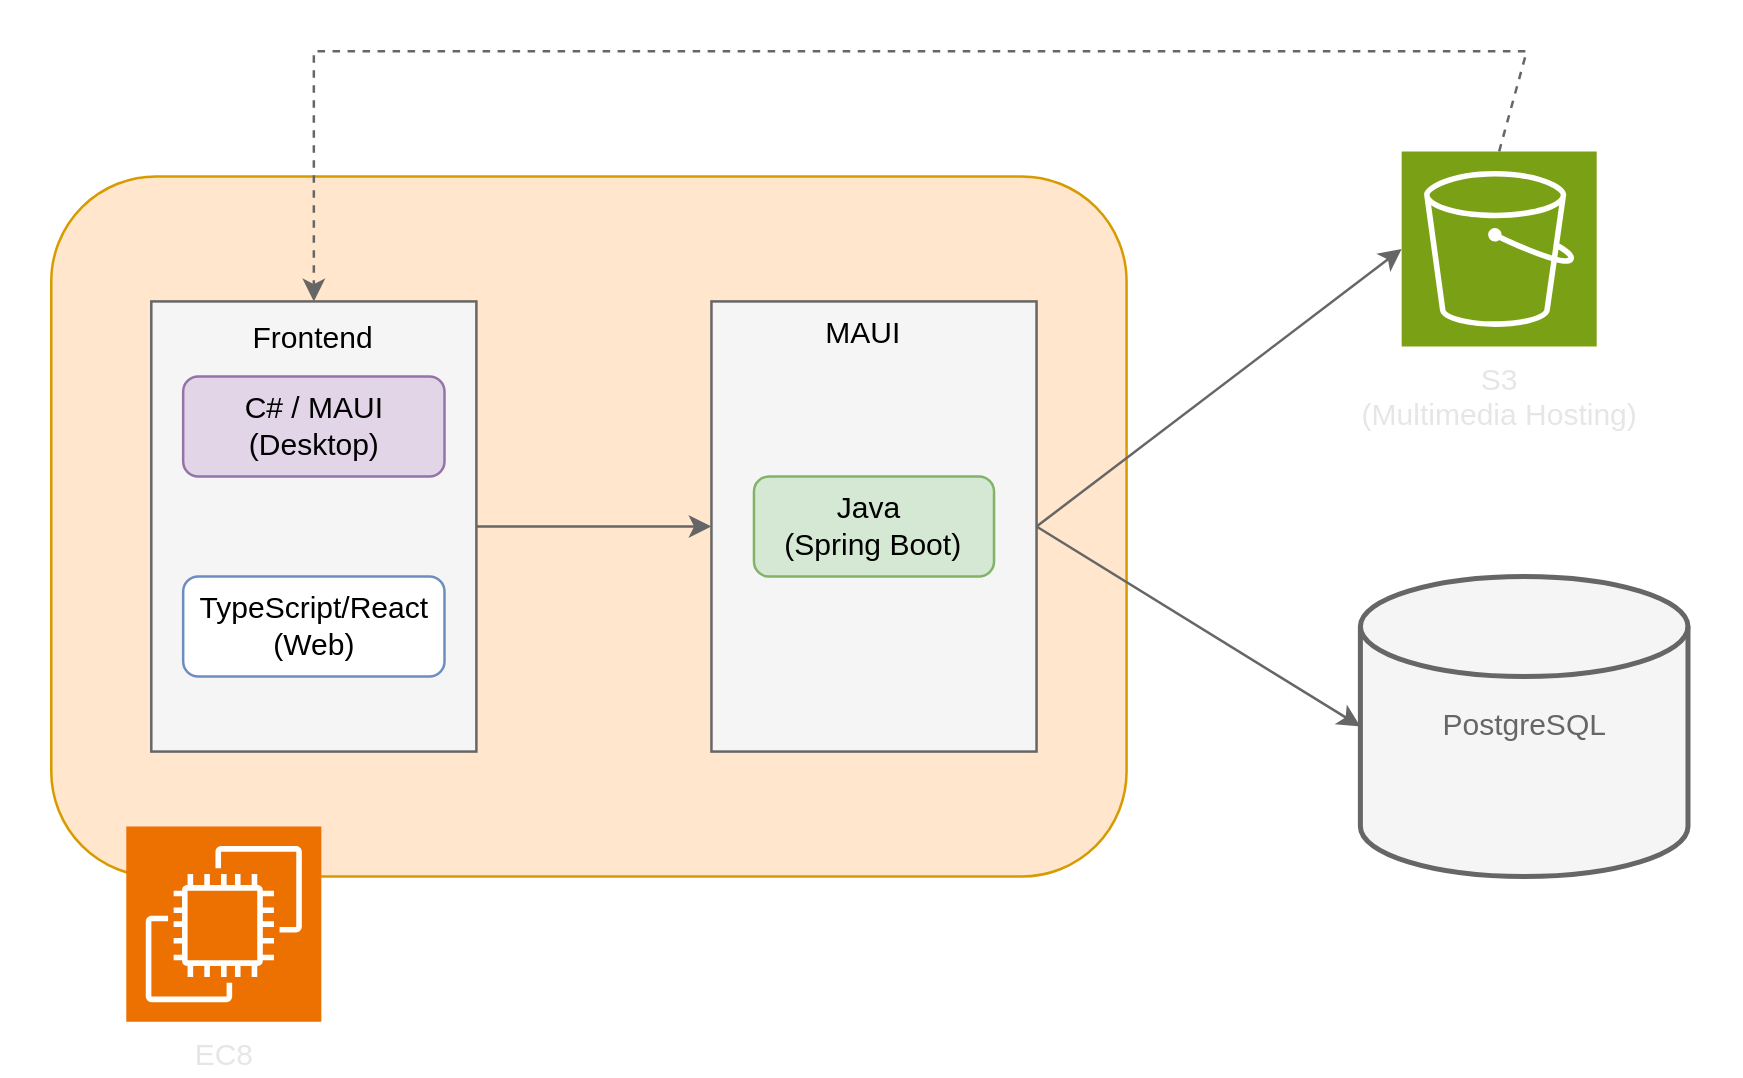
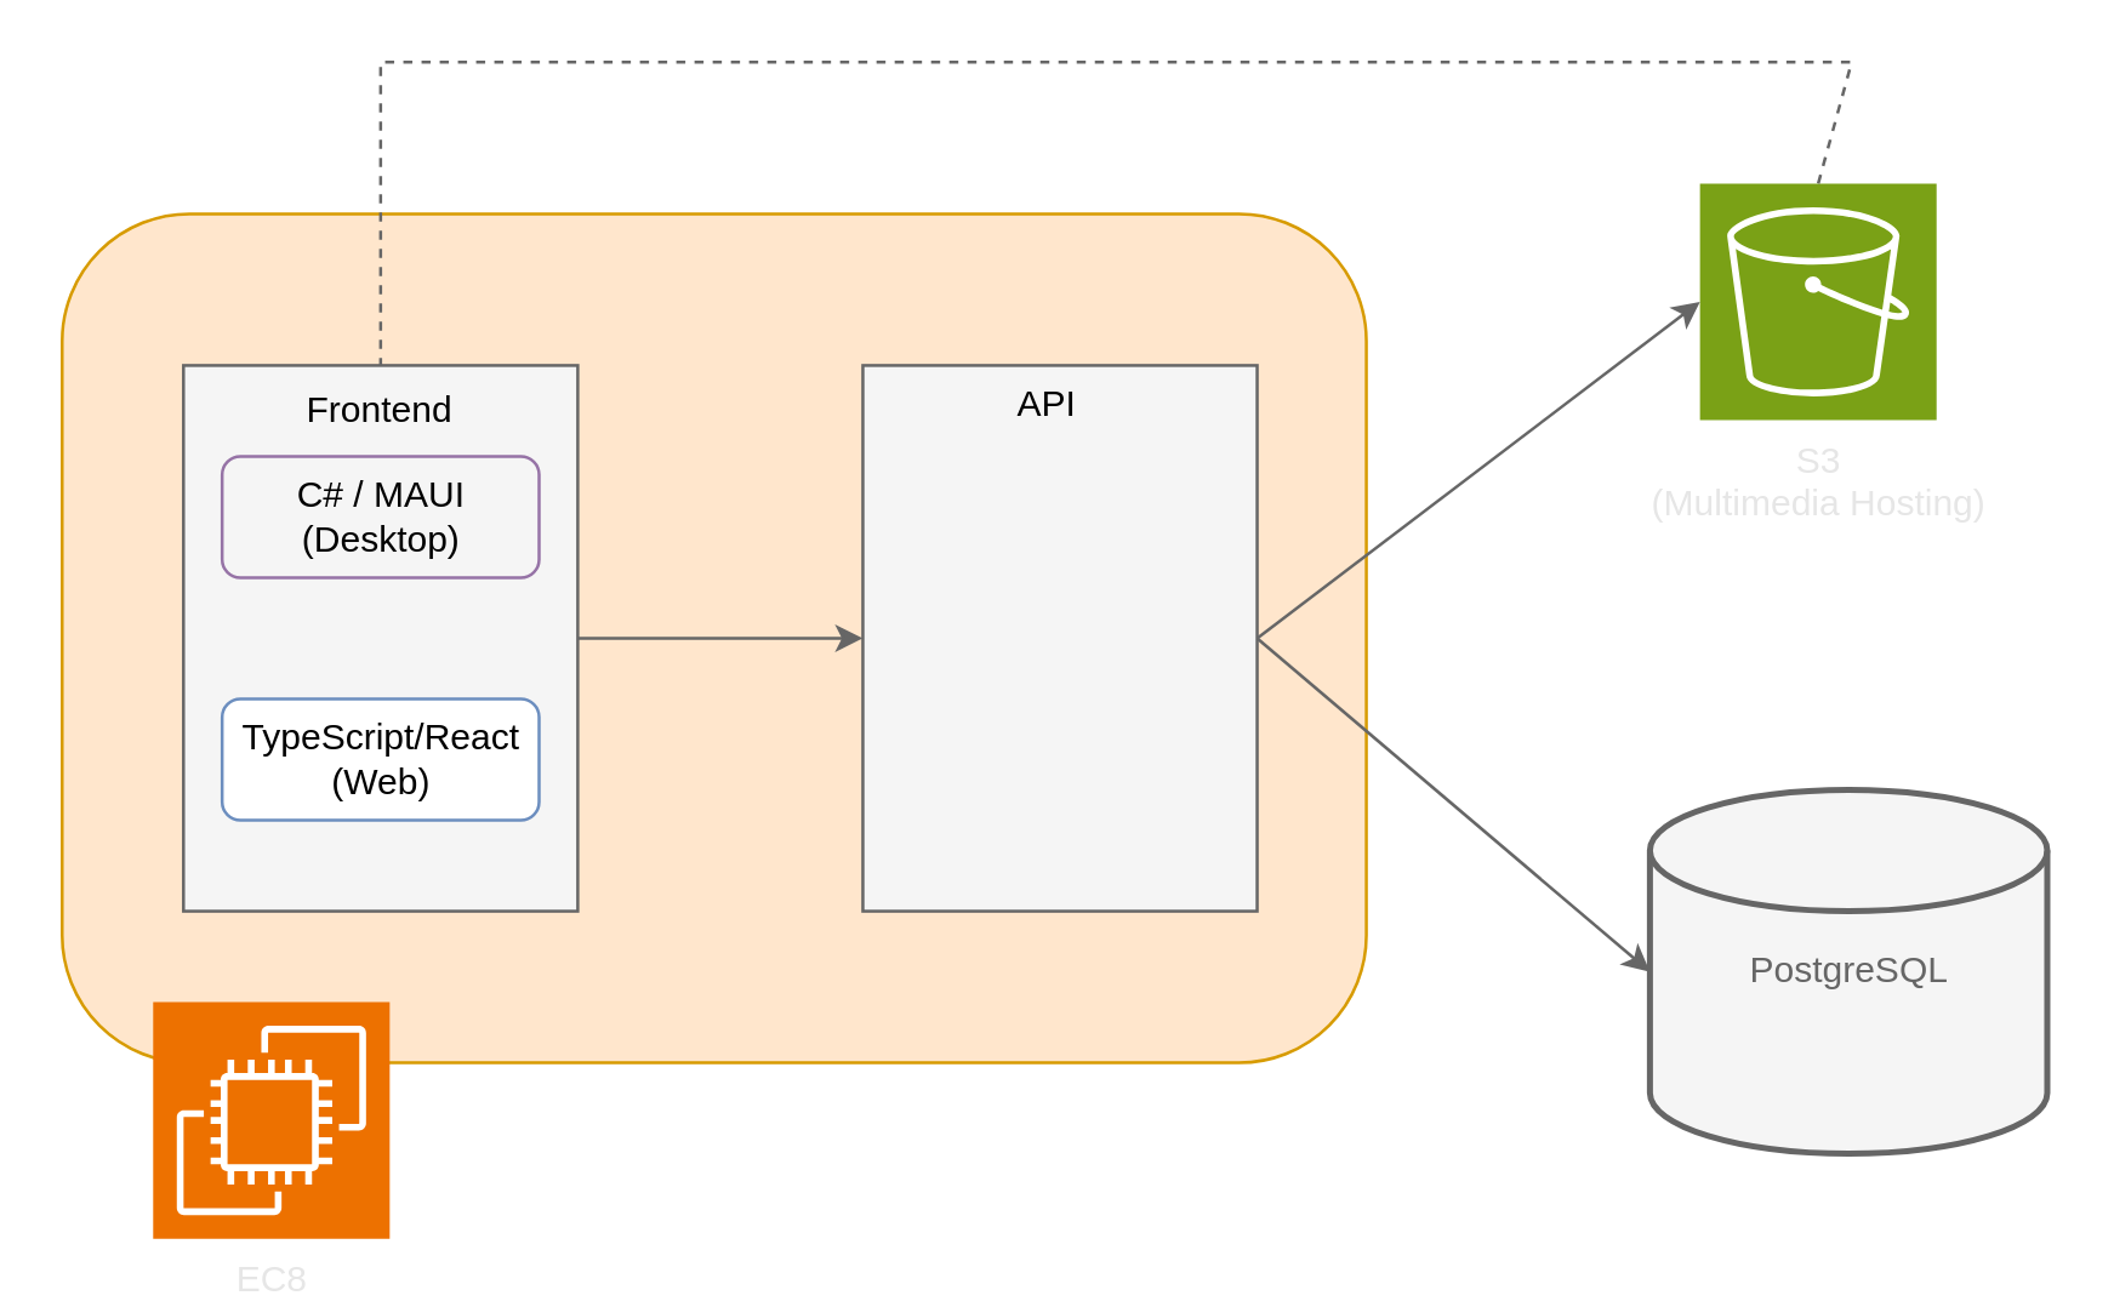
  <mxCell id="0" />
  <mxCell id="1" parent="0" />
  <mxCell id="2" value="&lt;font color=&quot;#e6e6e6&quot;&gt;S3&lt;br&gt;(Multimedia Hosting)&lt;/font&gt;" style="sketch=0;points=[[0,0,0],[0.25,0,0],[0.5,0,0],[0.75,0,0],[1,0,0],[0,1,0],[0.25,1,0],[0.5,1,0],[0.75,1,0],[1,1,0],[0,0.25,0],[0,0.5,0],[0,0.75,0],[1,0.25,0],[1,0.5,0],[1,0.75,0]];outlineConnect=0;fontColor=#232F3E;fillColor=#7AA116;strokeColor=#ffffff;dashed=0;verticalLabelPosition=bottom;verticalAlign=top;align=center;html=1;fontSize=12;fontStyle=0;aspect=fixed;shape=mxgraph.aws4.resourceIcon;resIcon=mxgraph.aws4.s3;" parent="1" vertex="1"><mxGeometry x="560" y="60" width="78" height="78" as="geometry" /></mxCell>
  <mxCell id="3" value="" style="rounded=1;whiteSpace=wrap;html=1;fillColor=#ffe6cc;strokeColor=#d79b00;" vertex="1" parent="1"><mxGeometry x="20" y="70" width="430" height="280" as="geometry" /></mxCell>
  <mxCell id="4" value="&lt;font color=&quot;#e6e6e6&quot;&gt;EC8&lt;/font&gt;" style="sketch=0;points=[[0,0,0],[0.25,0,0],[0.5,0,0],[0.75,0,0],[1,0,0],[0,1,0],[0.25,1,0],[0.5,1,0],[0.75,1,0],[1,1,0],[0,0.25,0],[0,0.5,0],[0,0.75,0],[1,0.25,0],[1,0.5,0],[1,0.75,0]];outlineConnect=0;fontColor=#232F3E;fillColor=#ED7100;strokeColor=#ffffff;dashed=0;verticalLabelPosition=bottom;verticalAlign=top;align=center;html=1;fontSize=12;fontStyle=0;aspect=fixed;shape=mxgraph.aws4.resourceIcon;resIcon=mxgraph.aws4.ec2;" vertex="1" parent="1"><mxGeometry x="50" y="330" width="78" height="78" as="geometry" /></mxCell>
- <mxCell id="5" value="&lt;font color=&quot;#666666&quot;&gt;PostgreSQL&lt;/font&gt;" style="strokeWidth=2;html=1;shape=mxgraph.flowchart.database;whiteSpace=wrap;fillColor=#f5f5f5;fontColor=#333333;strokeColor=#666666;" vertex="1" parent="1"><mxGeometry x="543.5" y="230" width="131" height="120" as="geometry" /></mxCell>
+ <mxCell id="5" value="&lt;font color=&quot;#666666&quot;&gt;PostgreSQL&lt;/font&gt;" style="strokeWidth=2;html=1;shape=mxgraph.flowchart.database;whiteSpace=wrap;fillColor=#f5f5f5;fontColor=#333333;strokeColor=#666666;" vertex="1" parent="1"><mxGeometry x="543.5" y="260" width="131" height="120" as="geometry" /></mxCell>
  <mxCell id="6" value="&lt;div&gt;&lt;br&gt;&lt;/div&gt;" style="rounded=0;whiteSpace=wrap;html=1;fillColor=#f5f5f5;fontColor=#333333;strokeColor=#666666;" vertex="1" parent="1"><mxGeometry x="284" y="120" width="130" height="180" as="geometry" /></mxCell>
- <mxCell id="7" value="&lt;div&gt;MAUI&lt;/div&gt;" style="text;html=1;align=center;verticalAlign=middle;whiteSpace=wrap;rounded=0;" vertex="1" parent="1"><mxGeometry x="315" y="118" width="60" height="30" as="geometry" /></mxCell>
- <mxCell id="8" value="&lt;div&gt;Java&amp;nbsp;&lt;/div&gt;&lt;div&gt;(Spring Boot)&lt;/div&gt;" style="rounded=1;whiteSpace=wrap;html=1;fillColor=#d5e8d4;strokeColor=#82b366;" vertex="1" parent="1"><mxGeometry x="301" y="190" width="96" height="40" as="geometry" /></mxCell>
+ <mxCell id="7" value="&lt;div&gt;API&lt;/div&gt;" style="text;html=1;align=center;verticalAlign=middle;whiteSpace=wrap;rounded=0;" vertex="1" parent="1"><mxGeometry x="315" y="118" width="60" height="30" as="geometry" /></mxCell>
  <mxCell id="9" style="edgeStyle=orthogonalEdgeStyle;rounded=0;orthogonalLoop=1;jettySize=auto;html=1;strokeColor=#666666;" edge="1" parent="1" source="10" target="6"><mxGeometry relative="1" as="geometry" /></mxCell>
  <mxCell id="10" value="" style="rounded=0;whiteSpace=wrap;html=1;fillColor=#f5f5f5;fontColor=#333333;strokeColor=#666666;" vertex="1" parent="1"><mxGeometry x="60" y="120" width="130" height="180" as="geometry" /></mxCell>
  <mxCell id="11" value="Frontend" style="text;html=1;align=center;verticalAlign=middle;whiteSpace=wrap;rounded=0;" vertex="1" parent="1"><mxGeometry x="95" y="120" width="60" height="30" as="geometry" /></mxCell>
- <mxCell id="12" value="&lt;div&gt;C# / MAUI &lt;br&gt;&lt;/div&gt;&lt;div&gt;(Desktop)&lt;br&gt;&lt;/div&gt;" style="rounded=1;whiteSpace=wrap;html=1;fillColor=#e1d5e7;strokeColor=#9673a6;" vertex="1" parent="1"><mxGeometry x="72.75" y="150" width="104.5" height="40" as="geometry" /></mxCell>
+ <mxCell id="12" value="&lt;div&gt;C# / MAUI &lt;br&gt;&lt;/div&gt;&lt;div&gt;(Desktop)&lt;br&gt;&lt;/div&gt;" style="rounded=1;whiteSpace=wrap;html=1;fillColor=#f5f5f5;strokeColor=#9673a6;" vertex="1" parent="1"><mxGeometry x="72.75" y="150" width="104.5" height="40" as="geometry" /></mxCell>
  <mxCell id="13" value="&lt;div&gt;TypeScript/React&lt;br&gt;&lt;/div&gt;&lt;div&gt;(Web)&lt;br&gt;&lt;/div&gt;" style="rounded=1;whiteSpace=wrap;html=1;fillColor=#ffffff;strokeColor=#6c8ebf;" vertex="1" parent="1"><mxGeometry x="72.75" y="230" width="104.5" height="40" as="geometry" /></mxCell>
  <mxCell id="14" value="" style="endArrow=classic;html=1;rounded=0;entryX=0;entryY=0.5;entryDx=0;entryDy=0;entryPerimeter=0;exitX=1;exitY=0.5;exitDx=0;exitDy=0;strokeColor=#666666;" edge="1" parent="1" source="6" target="2"><mxGeometry width="50" height="50" relative="1" as="geometry"><mxPoint x="414" y="210" as="sourcePoint" /><mxPoint x="464" y="160" as="targetPoint" /></mxGeometry></mxCell>
- <mxCell id="15" value="" style="endArrow=classic;html=1;rounded=0;dashed=1;exitX=0.5;exitY=0;exitDx=0;exitDy=0;exitPerimeter=0;entryX=0.5;entryY=0;entryDx=0;entryDy=0;strokeColor=#666666;" edge="1" parent="1" source="2" target="11"><mxGeometry width="50" height="50" relative="1" as="geometry"><mxPoint x="584" y="50" as="sourcePoint" /><mxPoint x="634" y="0" as="targetPoint" /><Array as="points"><mxPoint x="610" y="20" /><mxPoint x="125" y="20" /></Array></mxGeometry></mxCell>
+ <mxCell id="15" value="" style="endArrow=none;html=1;rounded=0;dashed=1;exitX=0.5;exitY=0;exitDx=0;exitDy=0;exitPerimeter=0;entryX=0.5;entryY=0;entryDx=0;entryDy=0;strokeColor=#666666;" edge="1" parent="1" source="2" target="11"><mxGeometry width="50" height="50" relative="1" as="geometry"><mxPoint x="584" y="50" as="sourcePoint" /><mxPoint x="634" y="0" as="targetPoint" /><Array as="points"><mxPoint x="610" y="20" /><mxPoint x="125" y="20" /></Array></mxGeometry></mxCell>
  <mxCell id="16" value="" style="endArrow=classic;html=1;rounded=0;entryX=0;entryY=0.5;entryDx=0;entryDy=0;entryPerimeter=0;exitX=1;exitY=0.5;exitDx=0;exitDy=0;strokeColor=#666666;" edge="1" parent="1" source="6" target="5"><mxGeometry width="50" height="50" relative="1" as="geometry"><mxPoint x="470" y="310" as="sourcePoint" /><mxPoint x="520" y="260" as="targetPoint" /></mxGeometry></mxCell>
